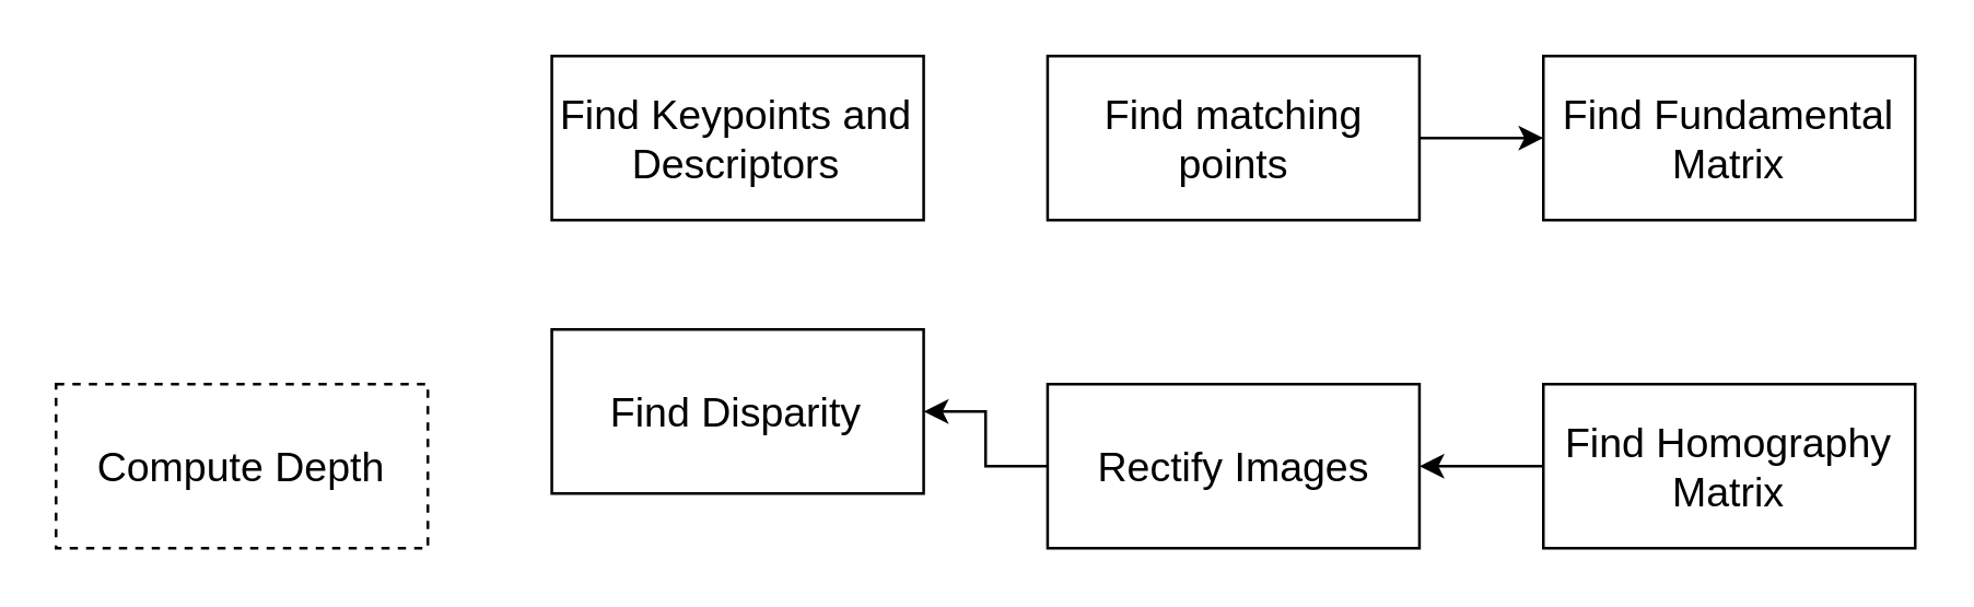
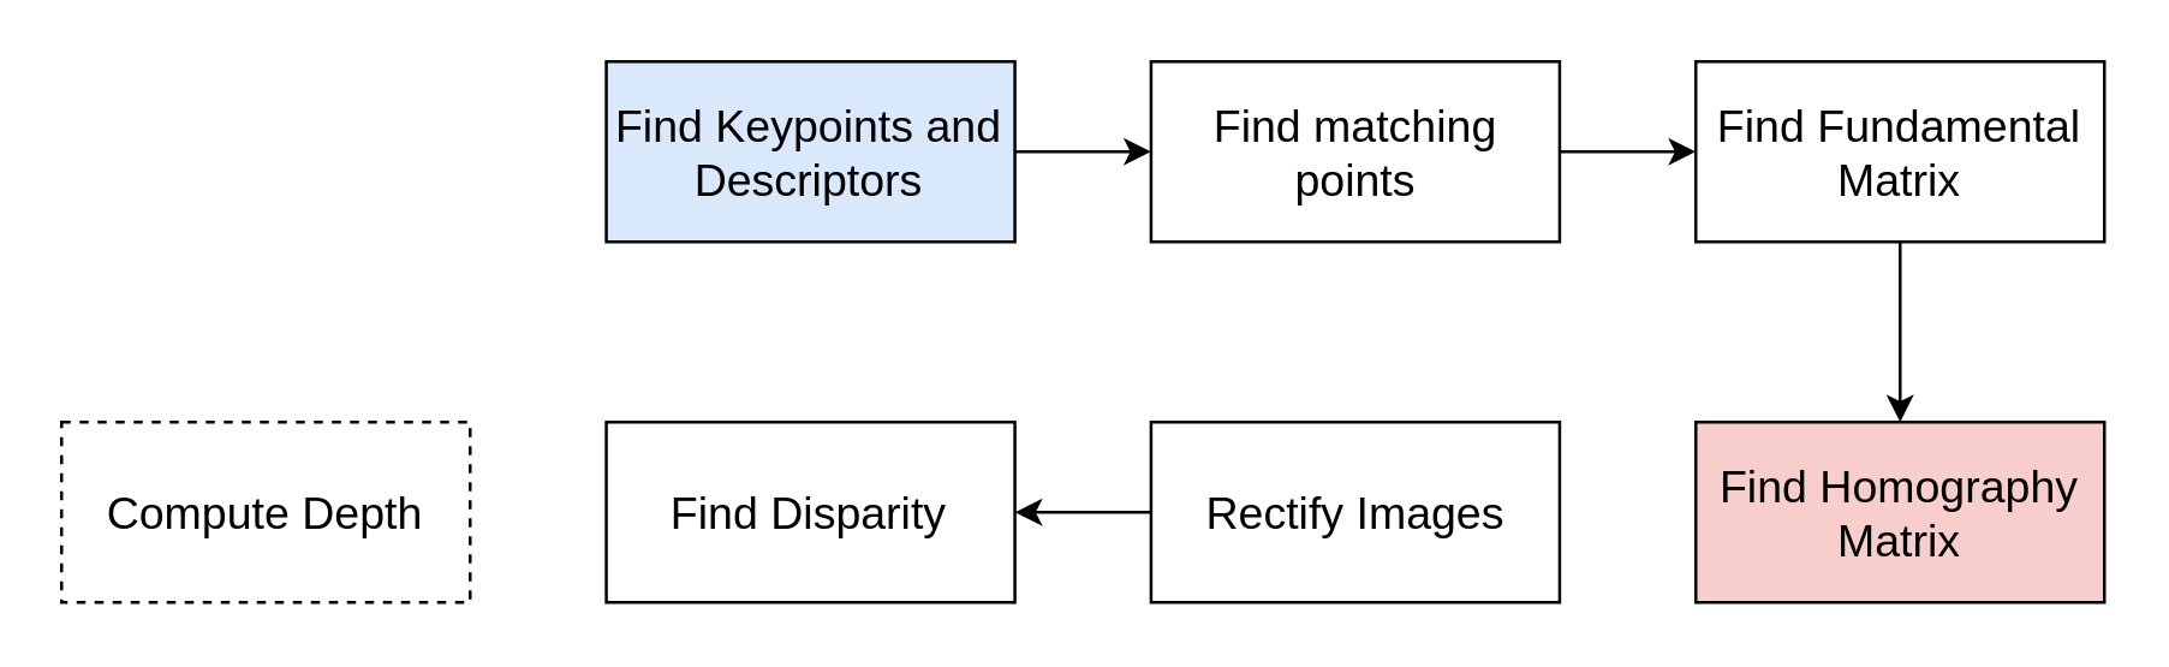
  <mxCell id="0" />
  <mxCell id="1" parent="0" />
  <mxCell id="2" value="" style="group;fontSize=15;" vertex="1" connectable="0" parent="1"><mxGeometry width="680" height="180" as="geometry" x="20" y="20" /></mxCell>
- <mxCell id="3" value="Find Keypoints and Descriptors" style="whiteSpace=wrap;html=1;rounded=0;fontSize=15;" vertex="1" parent="2"><mxGeometry x="181.333" width="136" height="60.0" as="geometry" /></mxCell>
+ <mxCell id="3" value="Find Keypoints and Descriptors" style="whiteSpace=wrap;html=1;rounded=0;fontSize=15;fillColor=#dae8fc;" vertex="1" parent="2"><mxGeometry x="181.333" width="136" height="60.0" as="geometry" /></mxCell>
  <mxCell id="4" value="Find matching points" style="whiteSpace=wrap;html=1;rounded=0;fontSize=15;" vertex="1" parent="2"><mxGeometry x="362.667" width="136" height="60.0" as="geometry" /></mxCell>
+ <mxCell id="5" value="" style="edgeStyle=orthogonalEdgeStyle;rounded=0;orthogonalLoop=1;jettySize=auto;html=1;fontSize=15;" edge="1" parent="2" source="3" target="4"><mxGeometry relative="1" as="geometry" /></mxCell>
  <mxCell id="6" value="Find Fundamental Matrix" style="whiteSpace=wrap;html=1;rounded=0;fontSize=15;" vertex="1" parent="2"><mxGeometry x="544" width="136" height="60.0" as="geometry" /></mxCell>
  <mxCell id="7" style="edgeStyle=orthogonalEdgeStyle;rounded=0;orthogonalLoop=1;jettySize=auto;html=1;fontSize=15;" edge="1" parent="2" source="4" target="6"><mxGeometry relative="1" as="geometry" /></mxCell>
- <mxCell id="8" value="Find Homography Matrix" style="whiteSpace=wrap;html=1;rounded=0;fontSize=15;" vertex="1" parent="2"><mxGeometry x="544" y="120.0" width="136" height="60.0" as="geometry" /></mxCell>
+ <mxCell id="8" value="Find Homography Matrix" style="whiteSpace=wrap;html=1;rounded=0;fontSize=15;fillColor=#f8cecc;" vertex="1" parent="2"><mxGeometry x="544" y="120.0" width="136" height="60.0" as="geometry" /></mxCell>
+ <mxCell id="9" value="" style="edgeStyle=orthogonalEdgeStyle;rounded=0;orthogonalLoop=1;jettySize=auto;html=1;fontSize=15;" edge="1" parent="2" source="6" target="8"><mxGeometry relative="1" as="geometry" /></mxCell>
  <mxCell id="10" value="Rectify Images" style="whiteSpace=wrap;html=1;rounded=0;fontSize=15;" vertex="1" parent="2"><mxGeometry x="362.667" y="120.0" width="136" height="60.0" as="geometry" /></mxCell>
- <mxCell id="11" style="edgeStyle=orthogonalEdgeStyle;rounded=0;orthogonalLoop=1;jettySize=auto;html=1;fontSize=15;" edge="1" parent="2" source="8" target="10"><mxGeometry relative="1" as="geometry" /></mxCell>
- <mxCell id="12" value="Find Disparity" style="whiteSpace=wrap;html=1;rounded=0;fontSize=15;" vertex="1" parent="2"><mxGeometry x="181.333" y="100" width="136" height="60.0" as="geometry" /></mxCell>
+ <mxCell id="12" value="Find Disparity" style="whiteSpace=wrap;html=1;rounded=0;fontSize=15;" vertex="1" parent="2"><mxGeometry x="181.333" y="120.0" width="136" height="60.0" as="geometry" /></mxCell>
  <mxCell id="13" style="edgeStyle=orthogonalEdgeStyle;rounded=0;orthogonalLoop=1;jettySize=auto;html=1;fontSize=15;" edge="1" parent="2" source="10" target="12"><mxGeometry relative="1" as="geometry" /></mxCell>
  <mxCell id="14" value="Compute Depth" style="whiteSpace=wrap;html=1;rounded=0;fontSize=15;dashed=1;" vertex="1" parent="2"><mxGeometry y="120.0" width="136" height="60.0" as="geometry" /></mxCell>
